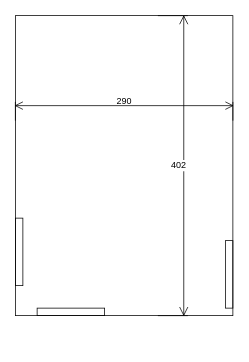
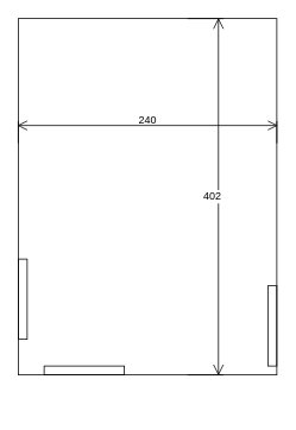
  <mxCell id="0" />
  <mxCell id="1" parent="0" />
  <mxCell id="2" value="" style="group" parent="1" vertex="1" connectable="0"><mxGeometry x="20" y="20" width="290" height="440" as="geometry" /></mxCell>
  <mxCell id="3" value="" style="rounded=0;whiteSpace=wrap;html=1;" parent="2" vertex="1"><mxGeometry width="290" height="400" as="geometry" /></mxCell>
- <mxCell id="4" value="&lt;div&gt;290&lt;/div&gt;&lt;div&gt;&lt;br&gt;&lt;/div&gt;" style="verticalLabelPosition=middle;dashed=0;shadow=0;html=1;shape=mxgraph.cabinets.dimension;verticalAlign=top;align=center;rounded=0;" parent="2" vertex="1"><mxGeometry y="100" width="290" height="40" as="geometry" /></mxCell>
+ <mxCell id="4" value="&lt;div&gt;240&lt;/div&gt;&lt;div&gt;&lt;br&gt;&lt;/div&gt;" style="verticalLabelPosition=middle;dashed=0;shadow=0;html=1;shape=mxgraph.cabinets.dimension;verticalAlign=top;align=center;rounded=0;" parent="2" vertex="1"><mxGeometry y="100" width="290" height="40" as="geometry" /></mxCell>
  <mxCell id="5" value="402" style="shape=dimension;direction=north;whiteSpace=wrap;html=1;align=right;points=[];verticalAlign=middle;labelBackgroundColor=#ffffff;rounded=0;" parent="2" vertex="1"><mxGeometry x="190" width="40" height="400" as="geometry" /></mxCell>
  <mxCell id="6" value="" style="rounded=0;whiteSpace=wrap;html=1;fillColor=none;" parent="2" vertex="1"><mxGeometry y="270" width="10" height="90" as="geometry" /></mxCell>
  <mxCell id="7" value="" style="rounded=0;whiteSpace=wrap;html=1;fillColor=none;rotation=-90;" parent="2" vertex="1"><mxGeometry x="69" y="350" width="10" height="90" as="geometry" /></mxCell>
  <mxCell id="8" value="" style="rounded=0;whiteSpace=wrap;html=1;fillColor=none;" parent="2" vertex="1"><mxGeometry x="280" y="300" width="10" height="90" as="geometry" /></mxCell>
